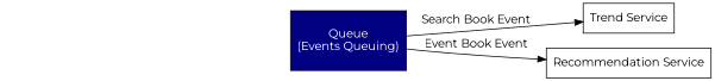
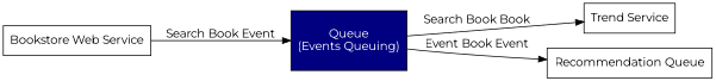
  digraph {
    fontname=Montserrat
    rankdir=LR
    node [fontname=Montserrat shape=box]
    edge [fontname=Montserrat]
+   n1 [label="Bookstore Web Service"]
    n2 [fillcolor=navy fontcolor=white height=1 label="Queue\n(Events Queuing)" shape=rectangle style=filled width=1.5]
    n3 [label="Trend Service"]
-   n4 [label="Recommendation Service"]
-   n2 -> n3 [label="Search Book Event"]
+   n4 [label="Recommendation Queue"]
+   n1 -> n2 [label="Search Book Event"]
+   n2 -> n3 [label="Search Book Book"]
    n2 -> n4 [label="Event Book Event"]
  }
